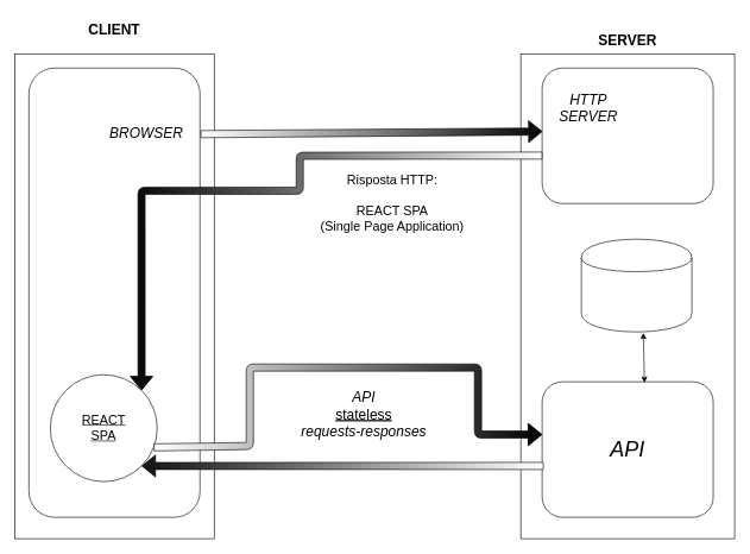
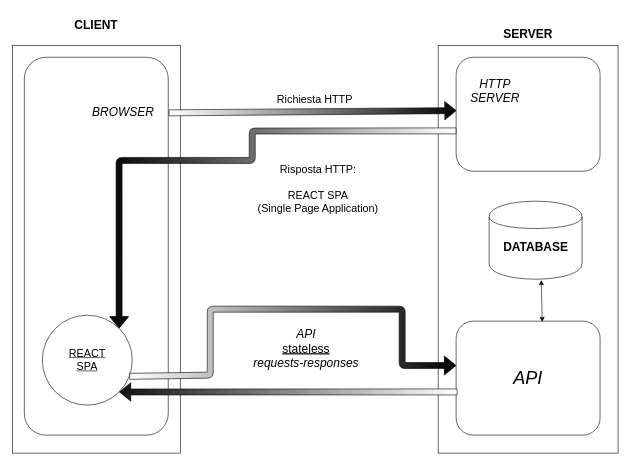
  <mxCell id="0" />
  <mxCell id="1" parent="0" />
  <mxCell id="2" value="" style="rounded=0;whiteSpace=wrap;html=1;" vertex="1" parent="1"><mxGeometry x="20" y="75" width="280" height="680" as="geometry" /></mxCell>
  <mxCell id="3" value="&lt;b&gt;&lt;font style=&quot;font-size: 20px&quot;&gt;CLIENT&lt;/font&gt;&lt;/b&gt;" style="text;html=1;strokeColor=none;fillColor=none;align=center;verticalAlign=middle;whiteSpace=wrap;rounded=0;" vertex="1" parent="1"><mxGeometry x="105" y="20" width="110" height="40" as="geometry" /></mxCell>
  <mxCell id="4" value="" style="rounded=1;whiteSpace=wrap;html=1;" vertex="1" parent="1"><mxGeometry x="40" y="95" width="240" height="630" as="geometry" /></mxCell>
  <mxCell id="5" value="&lt;i&gt;&lt;font style=&quot;font-size: 20px&quot;&gt;BROWSER&lt;/font&gt;&lt;/i&gt;" style="text;html=1;strokeColor=none;fillColor=none;align=center;verticalAlign=middle;whiteSpace=wrap;rounded=0;" vertex="1" parent="1"><mxGeometry x="160" y="160" width="90" height="50" as="geometry" /></mxCell>
  <mxCell id="6" value="" style="rounded=0;whiteSpace=wrap;html=1;" vertex="1" parent="1"><mxGeometry x="730" y="75" width="300" height="680" as="geometry" /></mxCell>
  <mxCell id="7" value="&lt;b&gt;&lt;font style=&quot;font-size: 20px&quot;&gt;SERVER&lt;/font&gt;&lt;/b&gt;" style="text;html=1;strokeColor=none;fillColor=none;align=center;verticalAlign=middle;whiteSpace=wrap;rounded=0;" vertex="1" parent="1"><mxGeometry x="825" y="35" width="110" height="40" as="geometry" /></mxCell>
  <mxCell id="8" value="" style="rounded=1;whiteSpace=wrap;html=1;" vertex="1" parent="1"><mxGeometry x="760" y="95" width="240" height="190" as="geometry" /></mxCell>
  <mxCell id="9" value="" style="rounded=1;whiteSpace=wrap;html=1;" vertex="1" parent="1"><mxGeometry x="760" y="535" width="240" height="190" as="geometry" /></mxCell>
  <mxCell id="10" value="&lt;i&gt;&lt;font style=&quot;font-size: 20px&quot;&gt;HTTP SERVER&lt;/font&gt;&lt;/i&gt;" style="text;html=1;strokeColor=none;fillColor=none;align=center;verticalAlign=middle;whiteSpace=wrap;rounded=0;" vertex="1" parent="1"><mxGeometry x="780" y="115" width="90" height="70" as="geometry" /></mxCell>
  <mxCell id="11" value="&lt;font style=&quot;font-size: 30px&quot;&gt;&lt;i&gt;&lt;font style=&quot;font-size: 30px&quot;&gt;API&lt;/font&gt;&lt;/i&gt;&lt;/font&gt;" style="text;html=1;strokeColor=none;fillColor=none;align=center;verticalAlign=middle;whiteSpace=wrap;rounded=0;" vertex="1" parent="1"><mxGeometry x="835" y="595" width="90" height="70" as="geometry" /></mxCell>
  <mxCell id="12" value="" style="shape=flexArrow;endArrow=classic;html=1;exitX=1.003;exitY=0.147;exitDx=0;exitDy=0;entryX=0.002;entryY=0.468;entryDx=0;entryDy=0;fillColor=#050505;gradientColor=#ffffff;gradientDirection=west;entryPerimeter=0;exitPerimeter=0;" edge="1" parent="1" source="4" target="8"><mxGeometry width="50" height="50" relative="1" as="geometry"><mxPoint x="310" y="165" as="sourcePoint" /><mxPoint x="360" y="115" as="targetPoint" /></mxGeometry></mxCell>
+ <mxCell id="13" value="&lt;font style=&quot;font-size: 18px&quot;&gt;Richiesta HTTP&lt;/font&gt;" style="text;html=1;strokeColor=none;fillColor=none;align=center;verticalAlign=middle;whiteSpace=wrap;rounded=0;" vertex="1" parent="1"><mxGeometry x="437" y="155" width="175" height="20" as="geometry" /></mxCell>
  <mxCell id="14" value="" style="shape=flexArrow;endArrow=classic;html=1;fillColor=#050505;gradientColor=#ffffff;gradientDirection=east;exitX=0.001;exitY=0.646;exitDx=0;exitDy=0;exitPerimeter=0;entryX=1;entryY=0;entryDx=0;entryDy=0;" edge="1" parent="1" source="8" target="16"><mxGeometry width="50" height="50" relative="1" as="geometry"><mxPoint x="670" y="255" as="sourcePoint" /><mxPoint x="350" y="295" as="targetPoint" /><Array as="points"><mxPoint x="420" y="218" /><mxPoint x="420" y="267" /><mxPoint x="198" y="267" /></Array></mxGeometry></mxCell>
- <mxCell id="15" value="&lt;div style=&quot;font-size: 18px&quot;&gt;&lt;font style=&quot;font-size: 18px&quot;&gt;Risposta HTTP:&lt;/font&gt;&lt;/div&gt;&lt;div style=&quot;font-size: 18px&quot;&gt;&lt;font style=&quot;font-size: 18px&quot;&gt;&lt;br&gt;&lt;/font&gt;&lt;/div&gt;&lt;div style=&quot;font-size: 18px&quot;&gt;&lt;font style=&quot;font-size: 18px&quot;&gt;REACT SPA &lt;br&gt;&lt;/font&gt;&lt;/div&gt;&lt;div style=&quot;font-size: 18px&quot;&gt;&lt;font style=&quot;font-size: 18px&quot;&gt;(Single Page Application)&lt;/font&gt;&lt;/div&gt;" style="text;html=1;strokeColor=none;fillColor=none;align=center;verticalAlign=middle;whiteSpace=wrap;rounded=0;" vertex="1" parent="1"><mxGeometry x="420" y="235" width="260" height="100" as="geometry" /></mxCell>
+ <mxCell id="15" value="&lt;div style=&quot;font-size: 18px&quot;&gt;&lt;font style=&quot;font-size: 18px&quot;&gt;Risposta HTTP:&lt;/font&gt;&lt;/div&gt;&lt;div style=&quot;font-size: 18px&quot;&gt;&lt;font style=&quot;font-size: 18px&quot;&gt;&lt;br&gt;&lt;/font&gt;&lt;/div&gt;&lt;div style=&quot;font-size: 18px&quot;&gt;&lt;font style=&quot;font-size: 18px&quot;&gt;REACT SPA &lt;br&gt;&lt;/font&gt;&lt;/div&gt;&lt;div style=&quot;font-size: 18px&quot;&gt;&lt;font style=&quot;font-size: 18px&quot;&gt;(Single Page Application)&lt;/font&gt;&lt;/div&gt;" style="text;html=1;strokeColor=none;fillColor=none;align=center;verticalAlign=middle;whiteSpace=wrap;rounded=0;" vertex="1" parent="1"><mxGeometry x="400" y="265" width="260" height="100" as="geometry" /></mxCell>
  <mxCell id="16" value="" style="ellipse;whiteSpace=wrap;html=1;aspect=fixed;" vertex="1" parent="1"><mxGeometry x="70" y="525" width="150" height="150" as="geometry" /></mxCell>
  <mxCell id="17" value="&lt;u&gt;&lt;font style=&quot;font-size: 18px&quot;&gt;REACT SPA&lt;/font&gt;&lt;/u&gt;" style="text;html=1;strokeColor=none;fillColor=none;align=center;verticalAlign=middle;whiteSpace=wrap;rounded=0;" vertex="1" parent="1"><mxGeometry x="115" y="580" width="60" height="40" as="geometry" /></mxCell>
  <mxCell id="18" value="" style="shape=flexArrow;endArrow=classic;startArrow=none;html=1;fillColor=#000000;gradientColor=#ffffff;exitX=0.967;exitY=0.68;exitDx=0;exitDy=0;entryX=0;entryY=0.389;entryDx=0;entryDy=0;entryPerimeter=0;gradientDirection=west;startFill=0;exitPerimeter=0;" edge="1" parent="1" source="16" target="9"><mxGeometry width="50" height="50" relative="1" as="geometry"><mxPoint x="550" y="485" as="sourcePoint" /><mxPoint x="600" y="435" as="targetPoint" /><Array as="points"><mxPoint x="350" y="625" /><mxPoint x="350" y="515" /><mxPoint x="670" y="515" /><mxPoint x="670" y="609" /></Array></mxGeometry></mxCell>
  <mxCell id="19" value="&lt;div style=&quot;font-size: 20px&quot;&gt;&lt;i&gt;&lt;font style=&quot;font-size: 20px&quot;&gt;API&lt;/font&gt;&lt;/i&gt;&lt;/div&gt;&lt;div style=&quot;font-size: 20px&quot;&gt;&lt;u&gt;&lt;font style=&quot;font-size: 20px&quot;&gt;stateless&lt;/font&gt;&lt;/u&gt;&lt;i&gt;&lt;font style=&quot;font-size: 20px&quot;&gt;&lt;br&gt;&lt;/font&gt;&lt;/i&gt;&lt;/div&gt;&lt;div style=&quot;font-size: 20px&quot;&gt;&lt;i&gt;&lt;font style=&quot;font-size: 20px&quot;&gt;requests-responses&lt;/font&gt;&lt;/i&gt;&lt;/div&gt;" style="text;html=1;strokeColor=none;fillColor=none;align=center;verticalAlign=middle;whiteSpace=wrap;rounded=0;" vertex="1" parent="1"><mxGeometry x="390" y="540" width="240" height="80" as="geometry" /></mxCell>
  <mxCell id="20" value="" style="shape=flexArrow;endArrow=classic;startArrow=none;html=1;fillColor=#121212;gradientColor=#ffffff;gradientDirection=east;startFill=0;entryX=1;entryY=1;entryDx=0;entryDy=0;" edge="1" parent="1" target="16"><mxGeometry width="50" height="50" relative="1" as="geometry"><mxPoint x="762" y="653" as="sourcePoint" /><mxPoint x="376.97" y="560.88" as="targetPoint" /><Array as="points" /></mxGeometry></mxCell>
  <mxCell id="21" value="" style="shape=cylinder;whiteSpace=wrap;html=1;boundedLbl=1;backgroundOutline=1;" vertex="1" parent="1"><mxGeometry x="815" y="335" width="155" height="130" as="geometry" /></mxCell>
+ <mxCell id="22" value="&lt;b&gt;&lt;font style=&quot;font-size: 20px&quot;&gt;DATABASE&lt;/font&gt;&lt;/b&gt;" style="text;html=1;strokeColor=none;fillColor=none;align=center;verticalAlign=middle;whiteSpace=wrap;rounded=0;" vertex="1" parent="1"><mxGeometry x="827.5" y="390" width="130" height="40" as="geometry" /></mxCell>
  <mxCell id="23" value="" style="endArrow=classic;startArrow=classic;html=1;fillColor=#000000;gradientColor=#ffffff;entryX=0.561;entryY=1.012;entryDx=0;entryDy=0;entryPerimeter=0;exitX=0.598;exitY=0.006;exitDx=0;exitDy=0;exitPerimeter=0;" edge="1" parent="1" source="9" target="21"><mxGeometry width="50" height="50" relative="1" as="geometry"><mxPoint x="1090" y="467" as="sourcePoint" /><mxPoint x="570" y="455" as="targetPoint" /></mxGeometry></mxCell>
